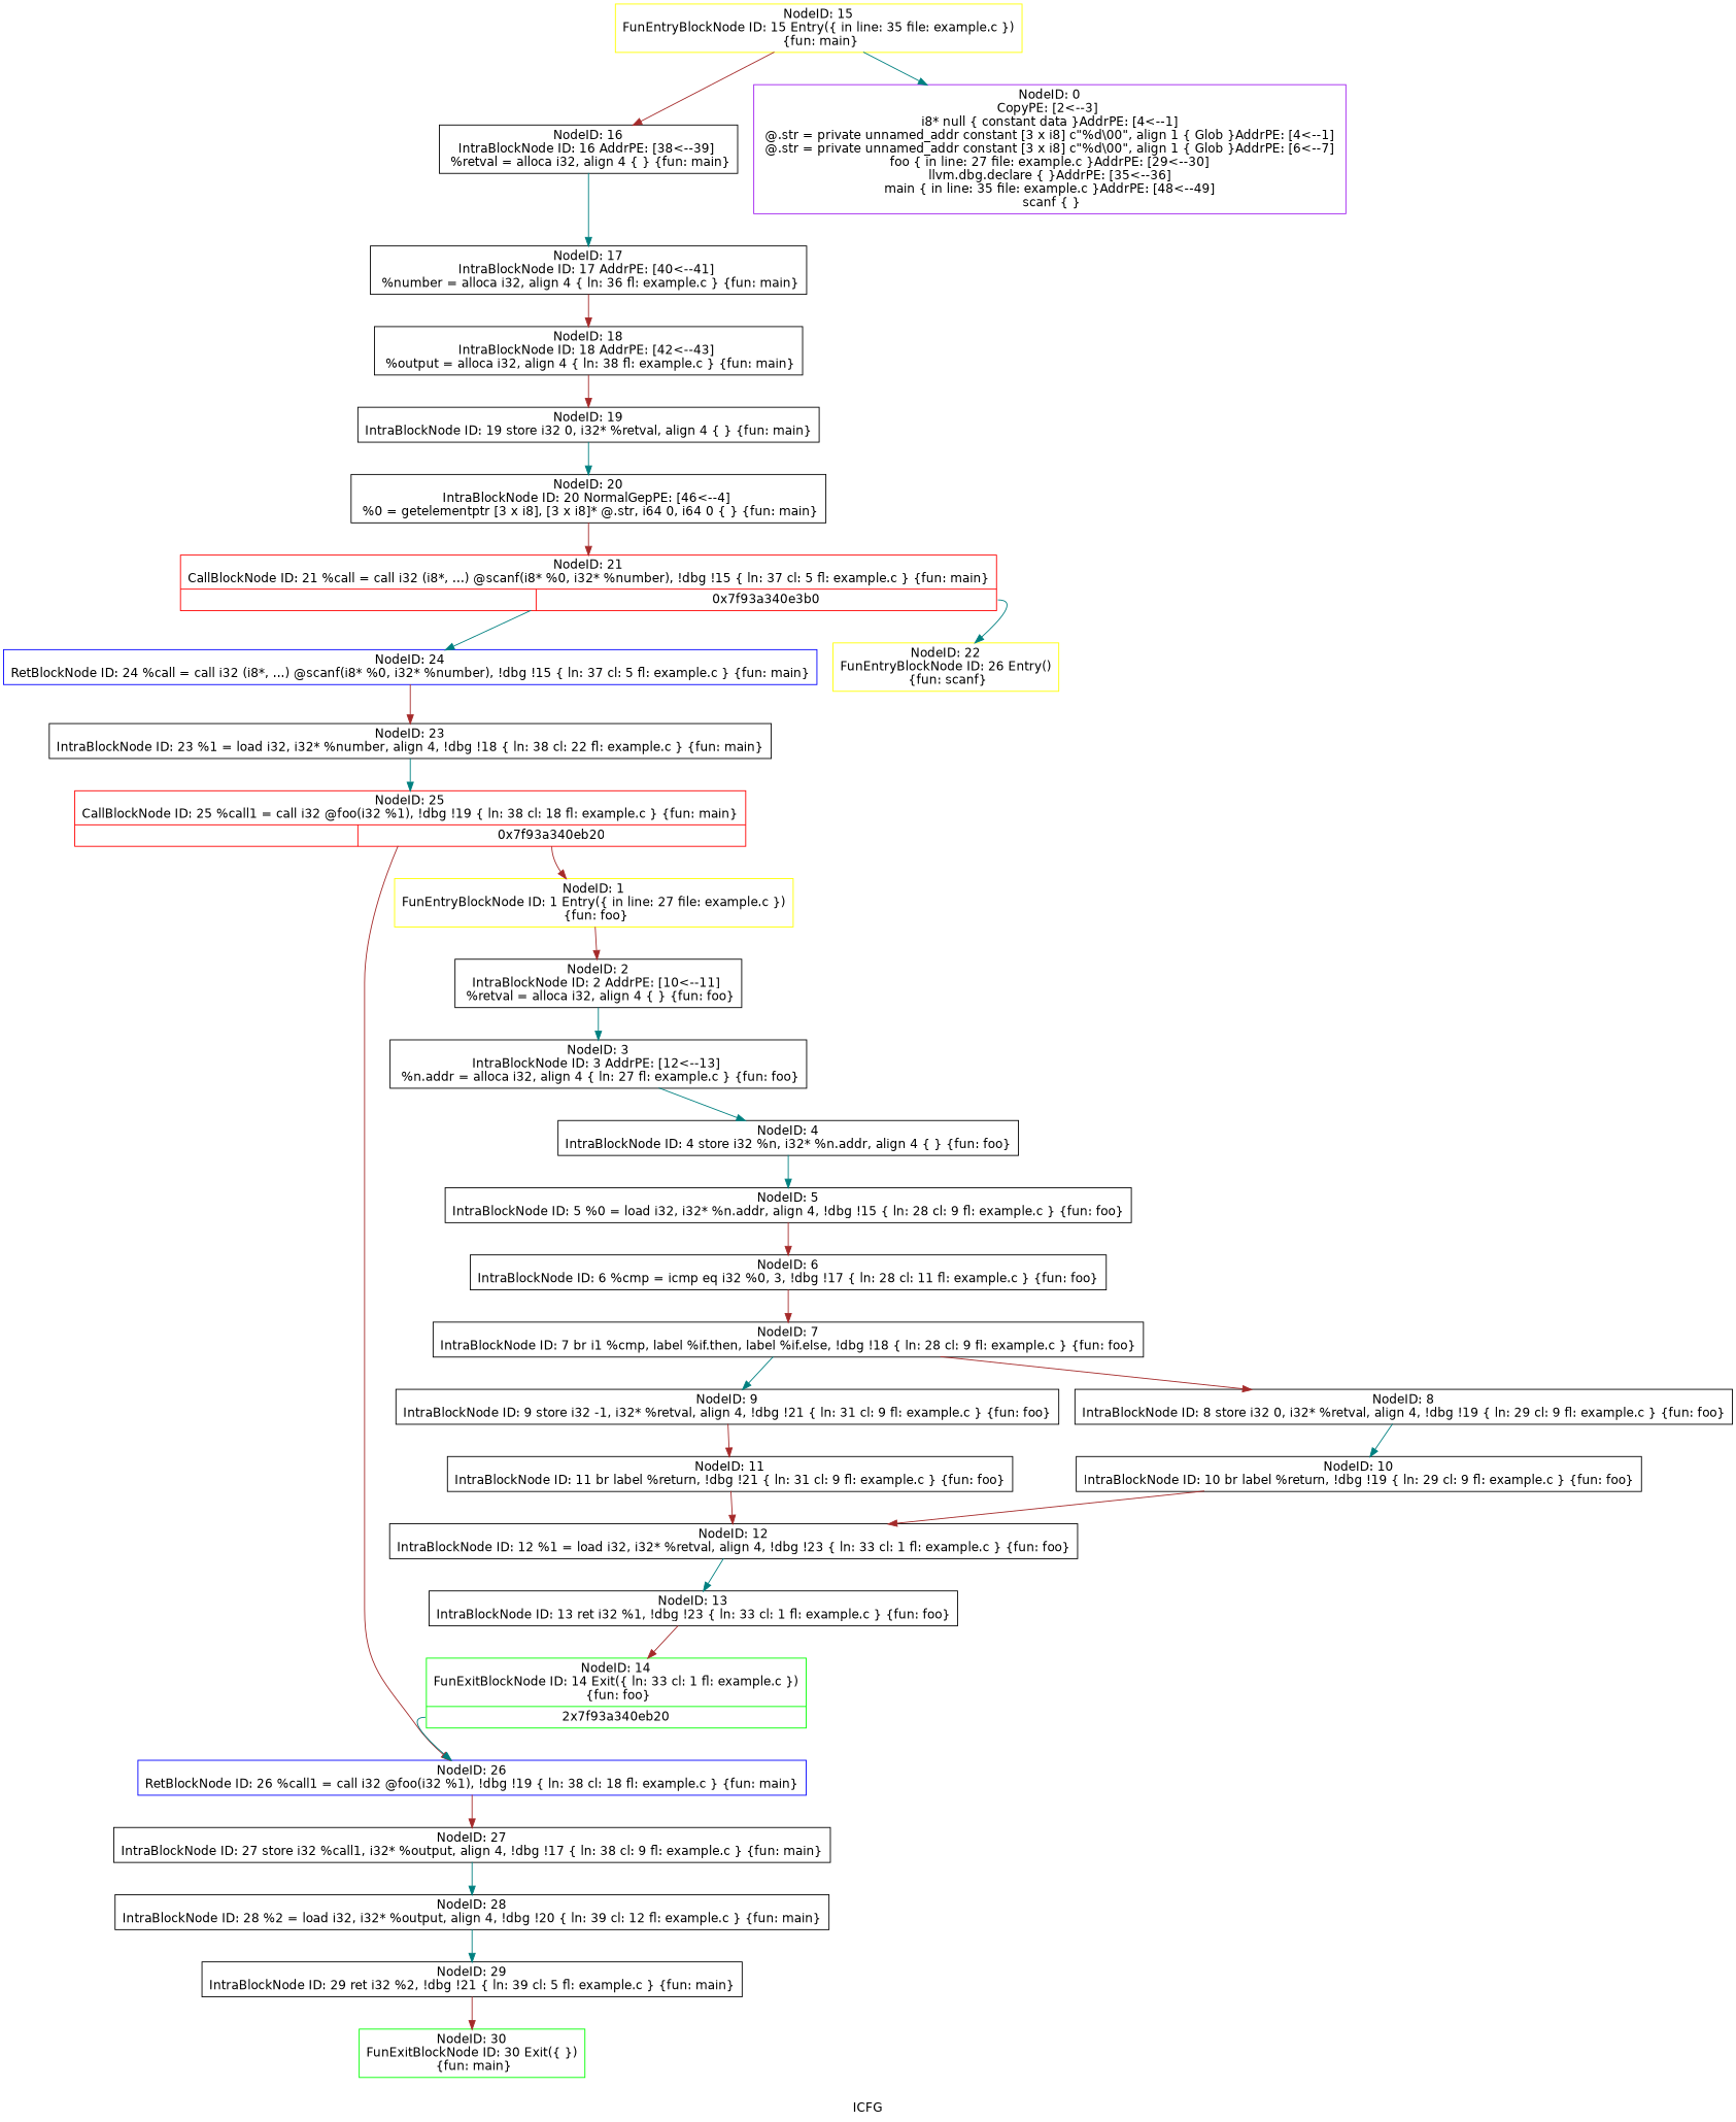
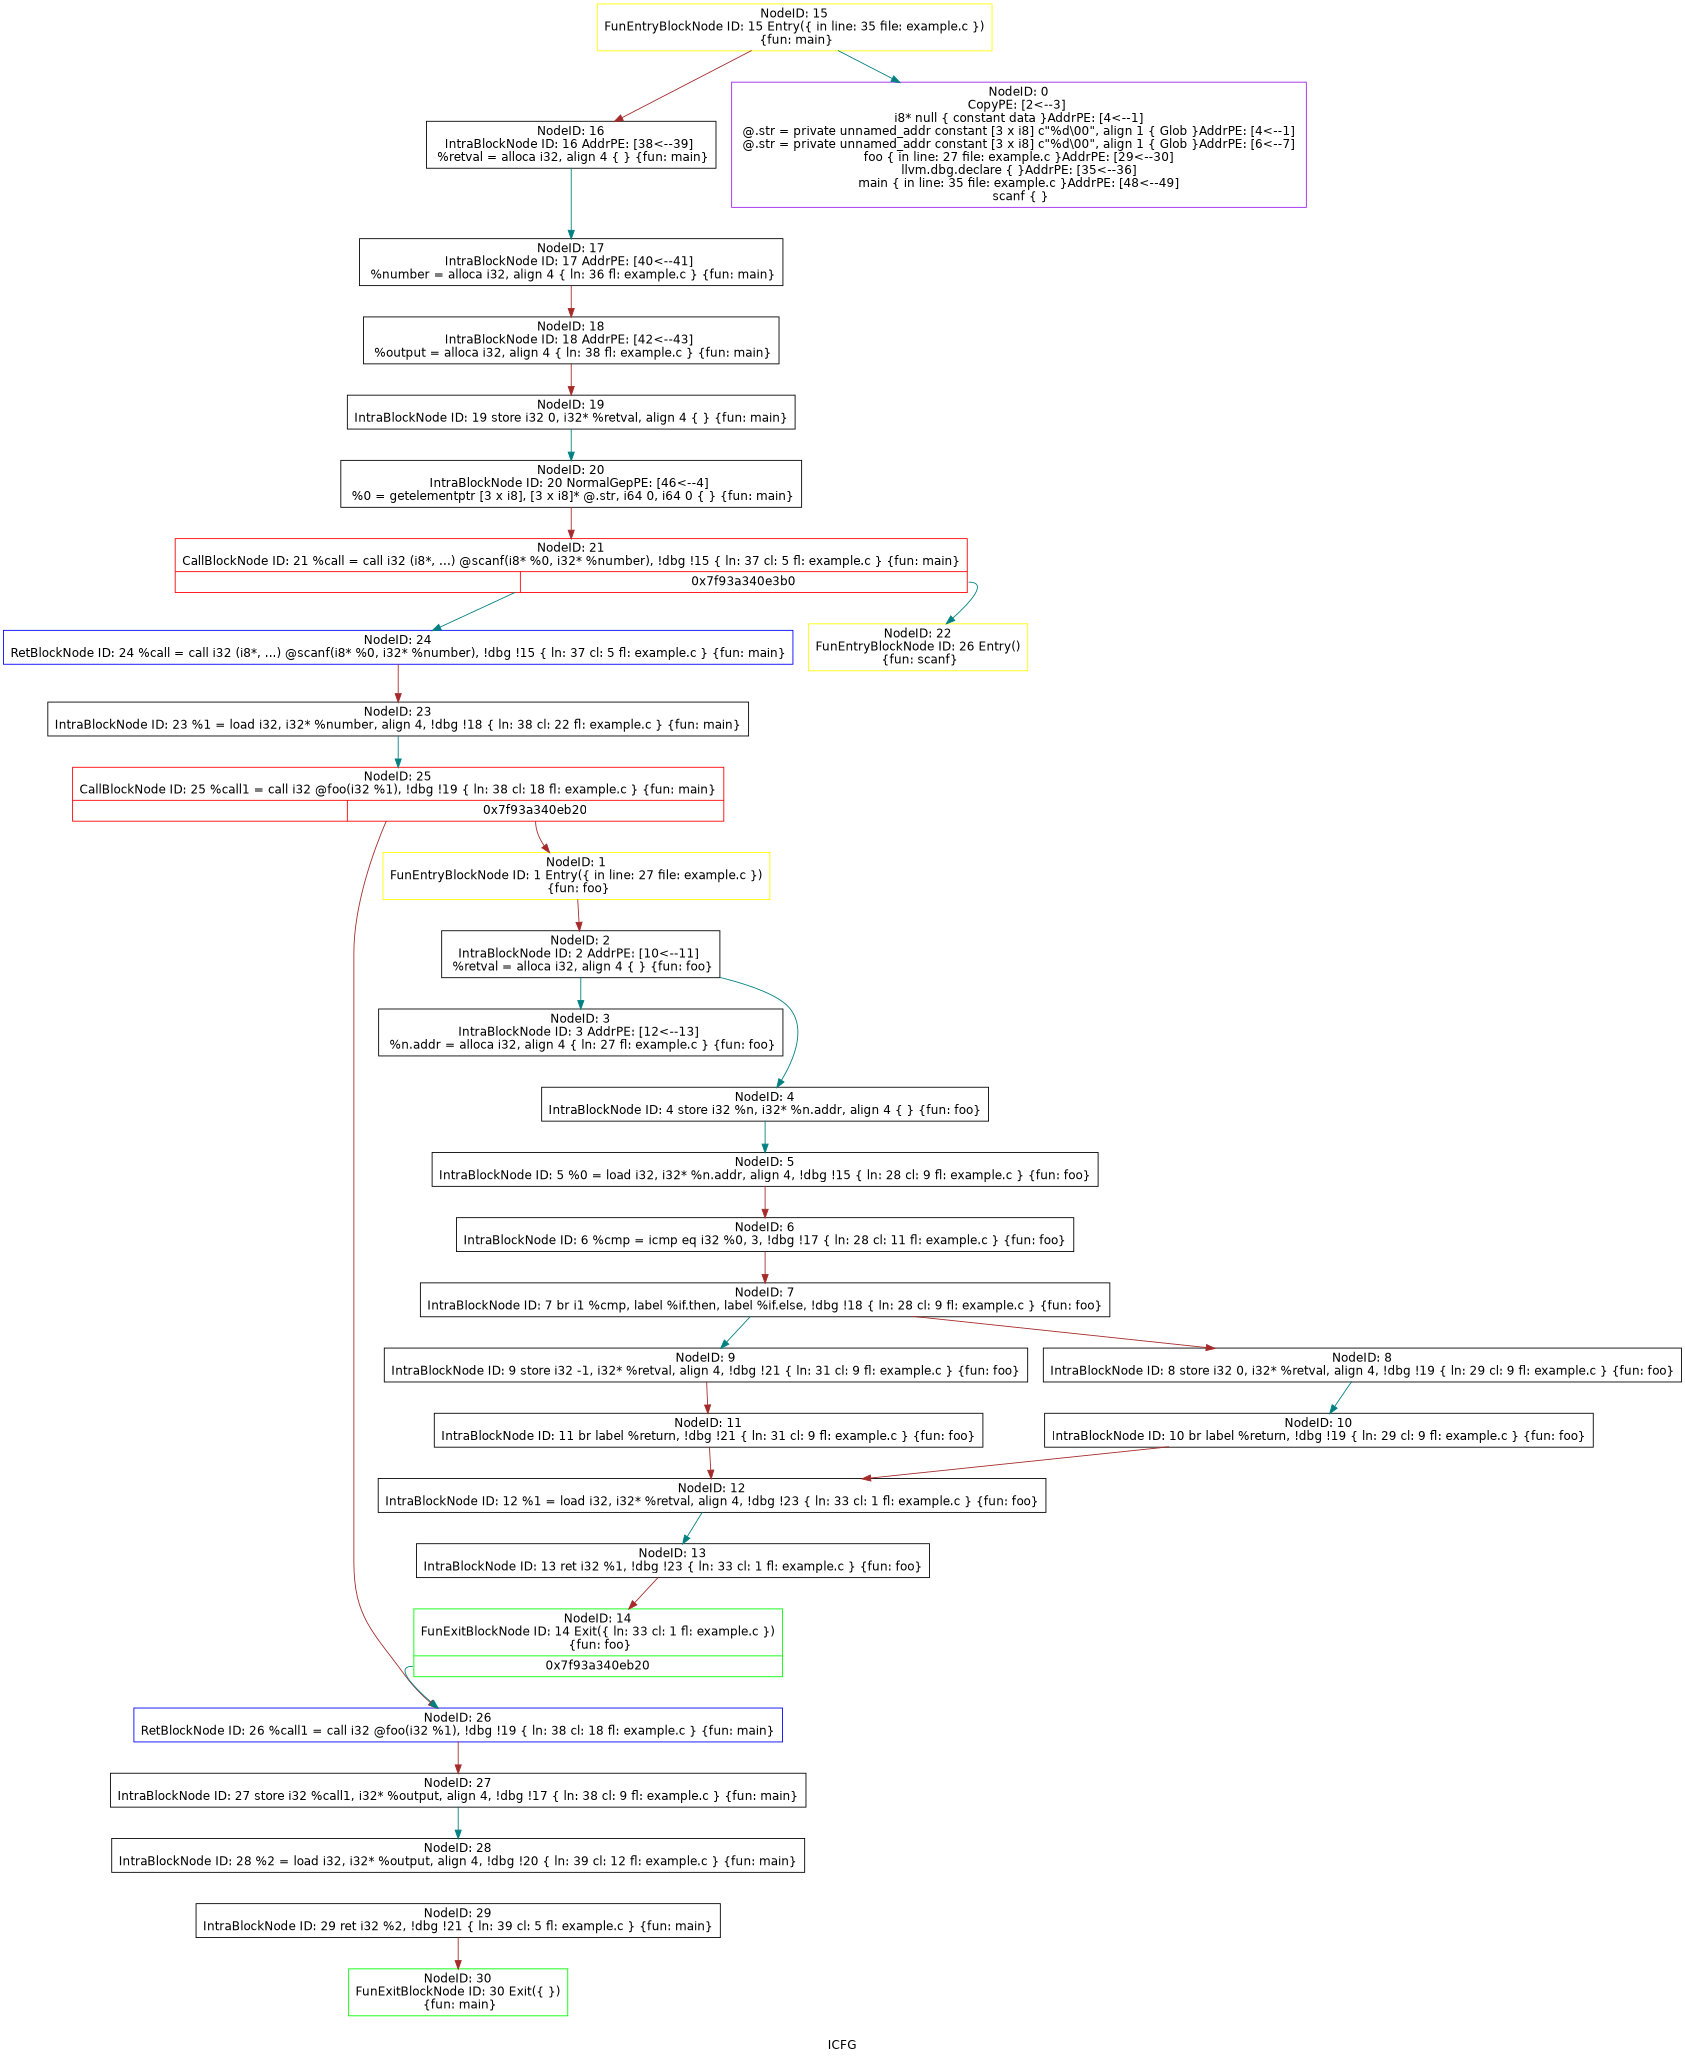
  digraph {
    fontname="DejaVu Sans"
    label=ICFG
    node [color=black fontname="DejaVu Sans" shape=record]
    edge [color=brown fontname="DejaVu Sans" style=solid]
    n1 [color=green label="{NodeID: 30\nFunExitBlockNode ID: 30 Exit(\{  \})\n \{fun: main\}}"]
    n2 [label="{NodeID: 29\nIntraBlockNode ID: 29      ret i32 %2, !dbg !21 \{ ln: 39  cl: 5  fl: example.c \}    \{fun: main\}}"]
    n3 [label="{NodeID: 28\nIntraBlockNode ID: 28      %2 = load i32, i32* %output, align 4, !dbg !20 \{ ln: 39  cl: 12  fl: example.c \}    \{fun: main\}}"]
    n4 [label="{NodeID: 27\nIntraBlockNode ID: 27      store i32 %call1, i32* %output, align 4, !dbg !17 \{ ln: 38  cl: 9  fl: example.c \}    \{fun: main\}}"]
    n5 [color=blue label="{NodeID: 26\nRetBlockNode ID: 26   %call1 = call i32 @foo(i32 %1), !dbg !19 \{ ln: 38  cl: 18  fl: example.c \} \{fun: main\}}"]
    n6 [color=red label="{NodeID: 25\nCallBlockNode ID: 25   %call1 = call i32 @foo(i32 %1), !dbg !19 \{ ln: 38  cl: 18  fl: example.c \} \{fun: main\}|{|<s1>0x7f93a340eb20}}"]
    n7 [color=yellow label="{NodeID: 1\nFunEntryBlockNode ID: 1 Entry(\{ in line: 27 file: example.c \})\n \{fun: foo\}}"]
    n8 [label="{NodeID: 2\nIntraBlockNode ID: 2   AddrPE: [10\<--11]  \n   %retval = alloca i32, align 4 \{  \} \{fun: foo\}}"]
    n9 [label="{NodeID: 3\nIntraBlockNode ID: 3   AddrPE: [12\<--13]  \n   %n.addr = alloca i32, align 4 \{ ln: 27 fl: example.c \} \{fun: foo\}}"]
    n10 [color=blue label="{NodeID: 24\nRetBlockNode ID: 24   %call = call i32 (i8*, ...) @scanf(i8* %0, i32* %number), !dbg !15 \{ ln: 37  cl: 5  fl: example.c \} \{fun: main\}}"]
    n11 [label="{NodeID: 23\nIntraBlockNode ID: 23      %1 = load i32, i32* %number, align 4, !dbg !18 \{ ln: 38  cl: 22  fl: example.c \}    \{fun: main\}}"]
    n12 [color=yellow label="{NodeID: 22\nFunEntryBlockNode ID: 26 Entry()\n \{fun: scanf\}}"]
    n13 [color=red label="{NodeID: 21\nCallBlockNode ID: 21   %call = call i32 (i8*, ...) @scanf(i8* %0, i32* %number), !dbg !15 \{ ln: 37  cl: 5  fl: example.c \} \{fun: main\}|{|<s1>0x7f93a340e3b0}}"]
    n14 [label="{NodeID: 20\nIntraBlockNode ID: 20   NormalGepPE: [46\<--4]  \n   %0 = getelementptr [3 x i8], [3 x i8]* @.str, i64 0, i64 0 \{  \} \{fun: main\}}"]
    n15 [label="{NodeID: 19\nIntraBlockNode ID: 19      store i32 0, i32* %retval, align 4 \{  \}    \{fun: main\}}"]
    n16 [label="{NodeID: 18\nIntraBlockNode ID: 18   AddrPE: [42\<--43]  \n   %output = alloca i32, align 4 \{ ln: 38 fl: example.c \} \{fun: main\}}"]
    n17 [label="{NodeID: 17\nIntraBlockNode ID: 17   AddrPE: [40\<--41]  \n   %number = alloca i32, align 4 \{ ln: 36 fl: example.c \} \{fun: main\}}"]
    n18 [label="{NodeID: 16\nIntraBlockNode ID: 16   AddrPE: [38\<--39]  \n   %retval = alloca i32, align 4 \{  \} \{fun: main\}}"]
    n19 [color=yellow label="{NodeID: 15\nFunEntryBlockNode ID: 15 Entry(\{ in line: 35 file: example.c \})\n \{fun: main\}}"]
    n20 [color=purple label="{NodeID: 0\nCopyPE: [2\<--3]  \n i8* null \{ constant data \}AddrPE: [4\<--1]  \n @.str = private unnamed_addr constant [3 x i8] c\"%d\\00\", align 1 \{ Glob  \}AddrPE: [4\<--1]  \n @.str = private unnamed_addr constant [3 x i8] c\"%d\\00\", align 1 \{ Glob  \}AddrPE: [6\<--7]  \n foo \{ in line: 27 file: example.c \}AddrPE: [29\<--30]  \n llvm.dbg.declare \{  \}AddrPE: [35\<--36]  \n main \{ in line: 35 file: example.c \}AddrPE: [48\<--49]  \n scanf \{  \}}"]
-   n21 [color=green label="{NodeID: 14\nFunExitBlockNode ID: 14 Exit(\{ ln: 33  cl: 1  fl: example.c \})\n \{fun: foo\}|{<s0>2x7f93a340eb20}}"]
+   n21 [color=green label="{NodeID: 14\nFunExitBlockNode ID: 14 Exit(\{ ln: 33  cl: 1  fl: example.c \})\n \{fun: foo\}|{<s0>0x7f93a340eb20}}"]
    n22 [label="{NodeID: 13\nIntraBlockNode ID: 13      ret i32 %1, !dbg !23 \{ ln: 33  cl: 1  fl: example.c \}    \{fun: foo\}}"]
    n23 [label="{NodeID: 12\nIntraBlockNode ID: 12      %1 = load i32, i32* %retval, align 4, !dbg !23 \{ ln: 33  cl: 1  fl: example.c \}    \{fun: foo\}}"]
    n24 [label="{NodeID: 11\nIntraBlockNode ID: 11      br label %return, !dbg !21 \{ ln: 31  cl: 9  fl: example.c \}    \{fun: foo\}}"]
    n25 [label="{NodeID: 10\nIntraBlockNode ID: 10      br label %return, !dbg !19 \{ ln: 29  cl: 9  fl: example.c \}    \{fun: foo\}}"]
    n26 [label="{NodeID: 9\nIntraBlockNode ID: 9      store i32 -1, i32* %retval, align 4, !dbg !21 \{ ln: 31  cl: 9  fl: example.c \}    \{fun: foo\}}"]
    n27 [label="{NodeID: 8\nIntraBlockNode ID: 8      store i32 0, i32* %retval, align 4, !dbg !19 \{ ln: 29  cl: 9  fl: example.c \}    \{fun: foo\}}"]
    n28 [label="{NodeID: 7\nIntraBlockNode ID: 7      br i1 %cmp, label %if.then, label %if.else, !dbg !18 \{ ln: 28  cl: 9  fl: example.c \}    \{fun: foo\}}"]
    n29 [label="{NodeID: 6\nIntraBlockNode ID: 6      %cmp = icmp eq i32 %0, 3, !dbg !17 \{ ln: 28  cl: 11  fl: example.c \}    \{fun: foo\}}"]
    n30 [label="{NodeID: 5\nIntraBlockNode ID: 5      %0 = load i32, i32* %n.addr, align 4, !dbg !15 \{ ln: 28  cl: 9  fl: example.c \}    \{fun: foo\}}"]
    n31 [label="{NodeID: 4\nIntraBlockNode ID: 4      store i32 %n, i32* %n.addr, align 4 \{  \}    \{fun: foo\}}"]
    n2 -> n1
-   n3 -> n2 [color=teal]
    n4 -> n3 [color=teal]
    n5 -> n4
    n6 -> n5
    n6 -> n7 [tailport=s1]
    n7 -> n8
    n8 -> n9 [color=teal]
-   n9 -> n31 [color=teal]
+   n8 -> n31 [color=teal]
    n10 -> n11
    n11 -> n6 [color=teal]
    n13 -> n10 [color=teal]
    n13 -> n12 [color=teal tailport=s1]
    n14 -> n13
    n15 -> n14 [color=teal]
    n16 -> n15
    n17 -> n16
    n18 -> n17 [color=teal]
    n19 -> n18
    n19 -> n20 [color=teal]
    n21 -> n5 [color=teal tailport=s0]
    n22 -> n21
    n23 -> n22 [color=teal]
    n24 -> n23
    n25 -> n23
    n26 -> n24
    n27 -> n25 [color=teal]
    n28 -> n26 [color=teal]
    n28 -> n27
    n29 -> n28
    n30 -> n29
    n31 -> n30 [color=teal]
  }
